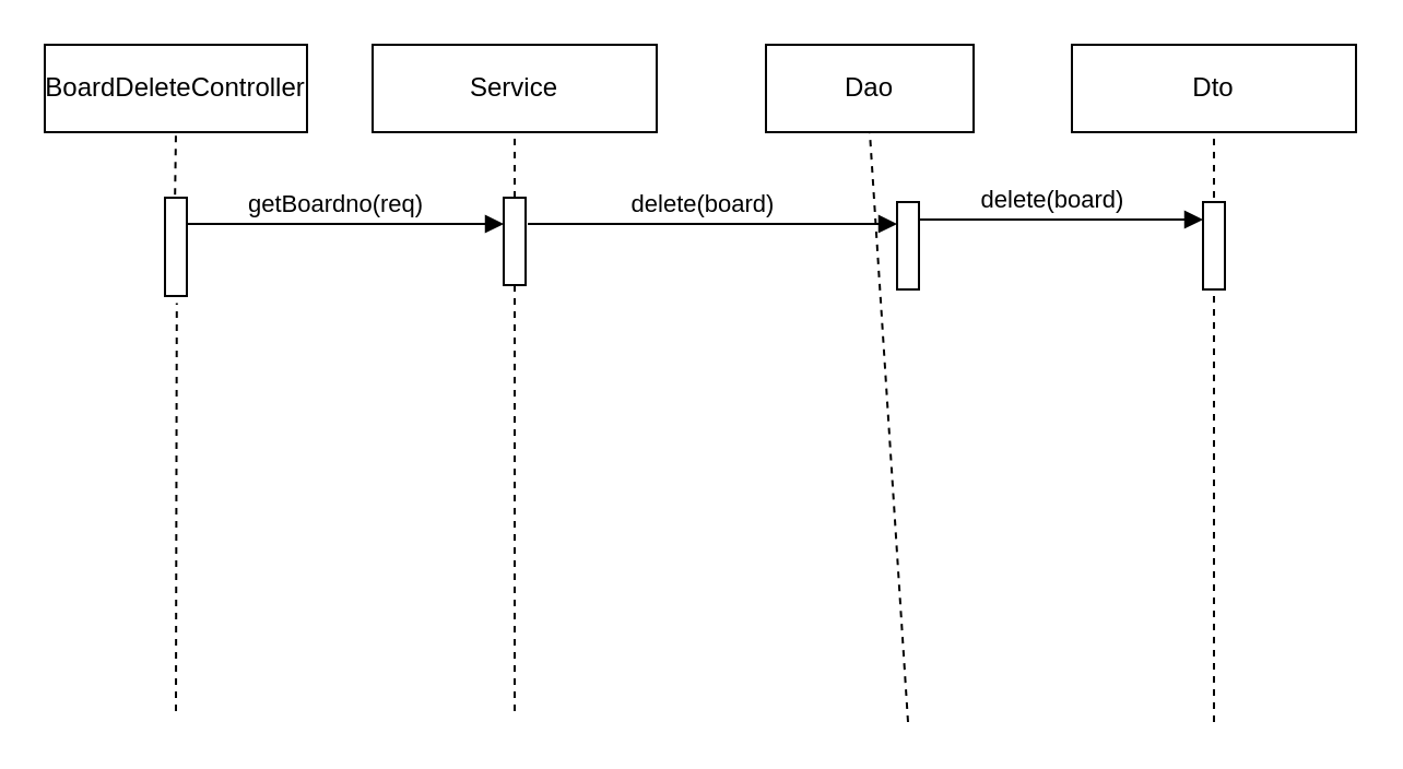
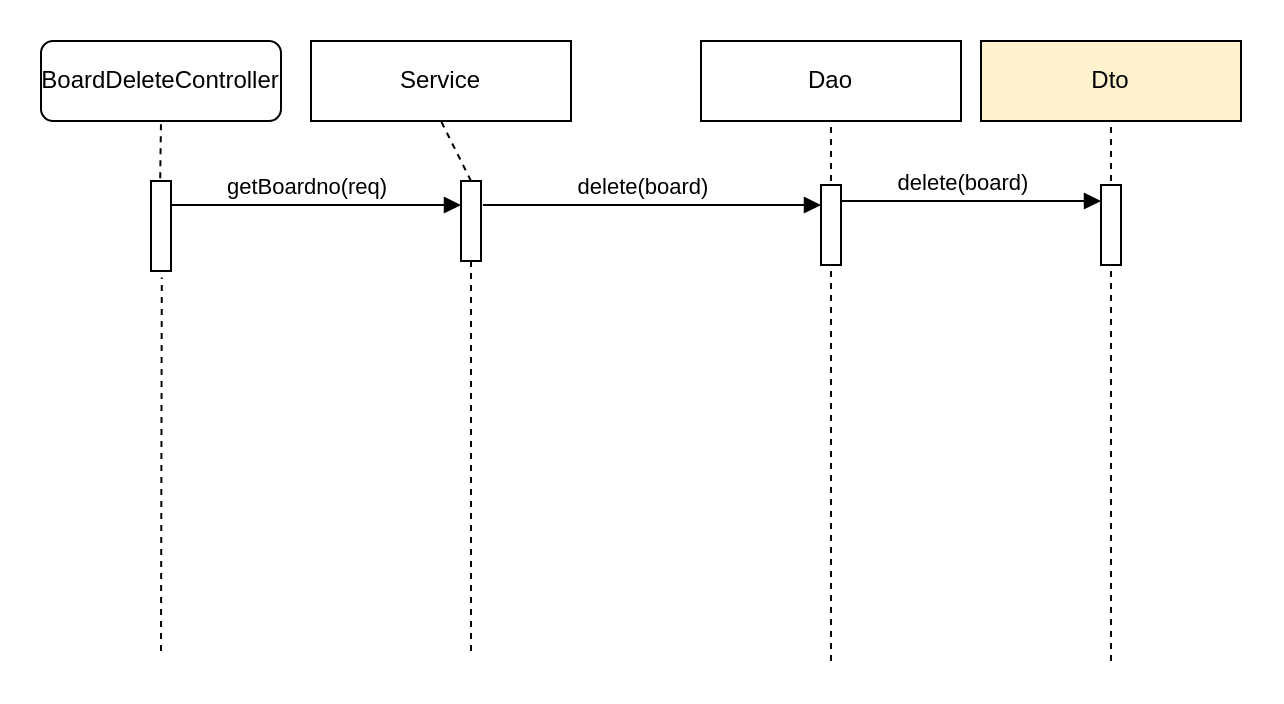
  <mxCell id="0" />
  <mxCell id="1" parent="0" />
- <mxCell id="2" value="BoardDeleteController" style="rounded=0;whiteSpace=wrap;html=1;" vertex="1" parent="1"><mxGeometry x="20" y="20" width="120" height="40" as="geometry" /></mxCell>
- <mxCell id="3" value="Service" style="rounded=0;whiteSpace=wrap;html=1;" vertex="1" parent="1"><mxGeometry x="170" y="20" width="130" height="40" as="geometry" /></mxCell>
- <mxCell id="4" value="Dao" style="rounded=0;whiteSpace=wrap;html=1;" vertex="1" parent="1"><mxGeometry x="350" y="20" width="95" height="40" as="geometry" /></mxCell>
+ <mxCell id="2" value="BoardDeleteController" style="whiteSpace=wrap;html=1;rounded=1;" vertex="1" parent="1"><mxGeometry x="20" y="20" width="120" height="40" as="geometry" /></mxCell>
+ <mxCell id="3" value="Service" style="rounded=0;whiteSpace=wrap;html=1;" vertex="1" parent="1"><mxGeometry x="155" y="20" width="130" height="40" as="geometry" /></mxCell>
+ <mxCell id="4" value="Dao" style="rounded=0;whiteSpace=wrap;html=1;" vertex="1" parent="1"><mxGeometry x="350" y="20" width="130" height="40" as="geometry" /></mxCell>
  <mxCell id="5" value="" style="endArrow=none;dashed=1;html=1;entryX=0.5;entryY=1;entryDx=0;entryDy=0;" edge="1" parent="1" target="3"><mxGeometry width="50" height="50" relative="1" as="geometry"><mxPoint x="235" y="90" as="sourcePoint" /><mxPoint x="230" y="250" as="targetPoint" /></mxGeometry></mxCell>
  <mxCell id="6" value="" style="endArrow=none;dashed=1;html=1;entryX=0.5;entryY=1;entryDx=0;entryDy=0;" edge="1" parent="1" target="4"><mxGeometry width="50" height="50" relative="1" as="geometry"><mxPoint x="415" y="330" as="sourcePoint" /><mxPoint x="185" y="70" as="targetPoint" /></mxGeometry></mxCell>
  <mxCell id="7" value="" style="endArrow=none;dashed=1;html=1;entryX=0.5;entryY=1;entryDx=0;entryDy=0;" edge="1" parent="1"><mxGeometry width="50" height="50" relative="1" as="geometry"><mxPoint x="235" y="325" as="sourcePoint" /><mxPoint x="235" y="130" as="targetPoint" /></mxGeometry></mxCell>
  <mxCell id="8" value="" style="html=1;points=[];perimeter=orthogonalPerimeter;" vertex="1" parent="1"><mxGeometry x="230" y="90" width="10" height="40" as="geometry" /></mxCell>
  <mxCell id="9" value="" style="html=1;points=[];perimeter=orthogonalPerimeter;" vertex="1" parent="1"><mxGeometry x="75" y="90" width="10" height="45" as="geometry" /></mxCell>
  <mxCell id="10" value="" style="html=1;points=[];perimeter=orthogonalPerimeter;" vertex="1" parent="1"><mxGeometry x="410" y="92" width="10" height="40" as="geometry" /></mxCell>
  <mxCell id="11" value="getBoardno(req)" style="html=1;verticalAlign=bottom;endArrow=block;" edge="1" parent="1"><mxGeometry x="-0.058" width="80" relative="1" as="geometry"><mxPoint x="85" y="102" as="sourcePoint" /><mxPoint x="230" y="102" as="targetPoint" /><mxPoint as="offset" /></mxGeometry></mxCell>
  <mxCell id="12" value="delete(board)" style="html=1;verticalAlign=bottom;endArrow=block;" edge="1" parent="1"><mxGeometry x="-0.058" width="80" relative="1" as="geometry"><mxPoint x="241" y="102" as="sourcePoint" /><mxPoint x="410" y="102" as="targetPoint" /><mxPoint as="offset" /></mxGeometry></mxCell>
- <mxCell id="13" value="Dto" style="rounded=0;whiteSpace=wrap;html=1;" vertex="1" parent="1"><mxGeometry x="490" y="20" width="130" height="40" as="geometry" /></mxCell>
+ <mxCell id="13" value="Dto" style="rounded=0;whiteSpace=wrap;html=1;fillColor=#fff2cc;" vertex="1" parent="1"><mxGeometry x="490" y="20" width="130" height="40" as="geometry" /></mxCell>
  <mxCell id="14" value="" style="endArrow=none;dashed=1;html=1;entryX=0.5;entryY=1;entryDx=0;entryDy=0;" edge="1" parent="1" target="13"><mxGeometry width="50" height="50" relative="1" as="geometry"><mxPoint x="555" y="330" as="sourcePoint" /><mxPoint x="325" y="70" as="targetPoint" /></mxGeometry></mxCell>
  <mxCell id="15" value="" style="html=1;points=[];perimeter=orthogonalPerimeter;" vertex="1" parent="1"><mxGeometry x="550" y="92" width="10" height="40" as="geometry" /></mxCell>
  <mxCell id="16" value="delete(board)" style="html=1;verticalAlign=bottom;endArrow=block;" edge="1" parent="1"><mxGeometry x="-0.058" width="80" relative="1" as="geometry"><mxPoint x="420" y="100" as="sourcePoint" /><mxPoint x="550" y="100" as="targetPoint" /><mxPoint as="offset" /></mxGeometry></mxCell>
  <mxCell id="17" value="" style="endArrow=none;dashed=1;html=1;entryX=0.54;entryY=1.071;entryDx=0;entryDy=0;entryPerimeter=0;" edge="1" parent="1" target="9"><mxGeometry width="50" height="50" relative="1" as="geometry"><mxPoint x="80" y="325" as="sourcePoint" /><mxPoint x="245" y="140" as="targetPoint" /></mxGeometry></mxCell>
  <mxCell id="18" value="" style="endArrow=none;dashed=1;html=1;entryX=0.5;entryY=1;entryDx=0;entryDy=0;exitX=0.46;exitY=-0.031;exitDx=0;exitDy=0;exitPerimeter=0;" edge="1" parent="1" source="9" target="2"><mxGeometry width="50" height="50" relative="1" as="geometry"><mxPoint x="255" y="170" as="sourcePoint" /><mxPoint x="255" y="150" as="targetPoint" /></mxGeometry></mxCell>
